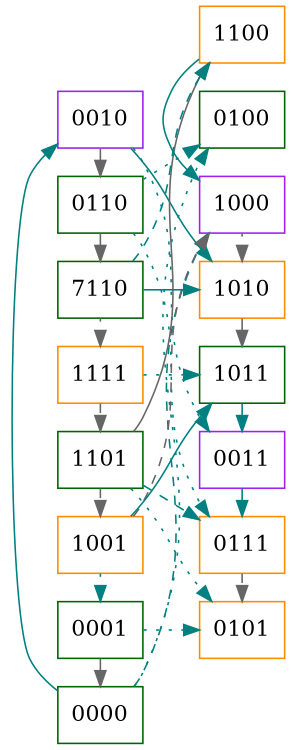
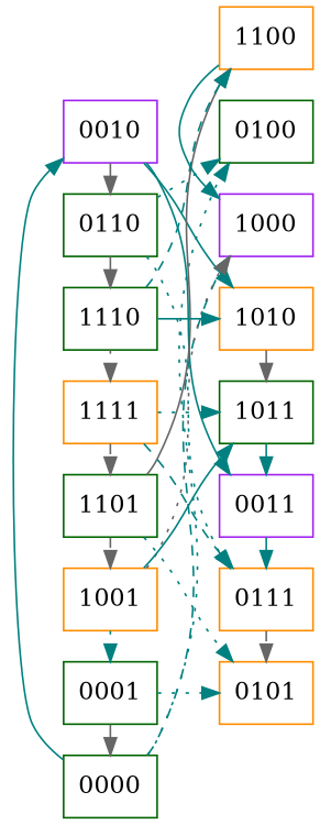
  digraph {
    rankdir=LR
    node [color=darkgreen shape=box]
    edge [color=teal style=solid]
    0000
    0001
    0010 [color=purple]
    0110
    1001 [color=darkorange]
    1101
-   1110 [label=7110]
+   1110
    1111 [color=darkorange]
    0011 [color=purple]
    0100
    0101 [color=darkorange]
    0111 [color=darkorange]
    1000 [color=purple]
    1010 [color=darkorange]
    1011
    1100 [color=darkorange]
    subgraph sub_1 {
      rank=same
      0000
      0001
      0010
      0110
      1001
      1101
      1110
      1111
    }
    subgraph sub_2 {
      rank=same
      0011
      0100
      0101
      0111
      1000
      1010
      1011
      1100
    }
    0000 -> 0010
    0000 -> 0100 [style=dotted]
    0000 -> 1000 [style=dashed]
    0001 -> 0000 [color=gray40]
    0001 -> 0101 [style=dotted]
    0010 -> 0110 [color=gray40]
-   0010 -> 0011 [style=dotted]
+   0010 -> 0011
    0010 -> 1010
    0110 -> 1110 [color=gray40]
    0110 -> 0100 [style=dotted]
    0110 -> 0111 [style=dotted]
    1001 -> 0001 [style=dotted]
-   1001 -> 1000 [color=gray40 style=dashed]
+   1001 -> 1000 [color=gray40 style=dotted]
    1001 -> 1011
    1101 -> 1001 [color=gray40 style=dashed]
    1101 -> 0101 [style=dotted]
    1101 -> 1100 [color=gray40]
    1110 -> 1111 [color=gray40 style=dotted]
    1110 -> 1010
    1110 -> 1100 [style=dashed]
    1111 -> 1101 [color=gray40 style=dashed]
-   1101 -> 0111 [style=dashed]
+   1111 -> 0111 [style=dashed]
    1111 -> 1011 [style=dotted]
    0011 -> 0111
    0111 -> 0101 [color=gray40 style=dashed]
-   1000 -> 1010 [color=gray40 style=dotted]
    1010 -> 1011 [color=gray40]
    1011 -> 0011
    1100 -> 1000
  }
